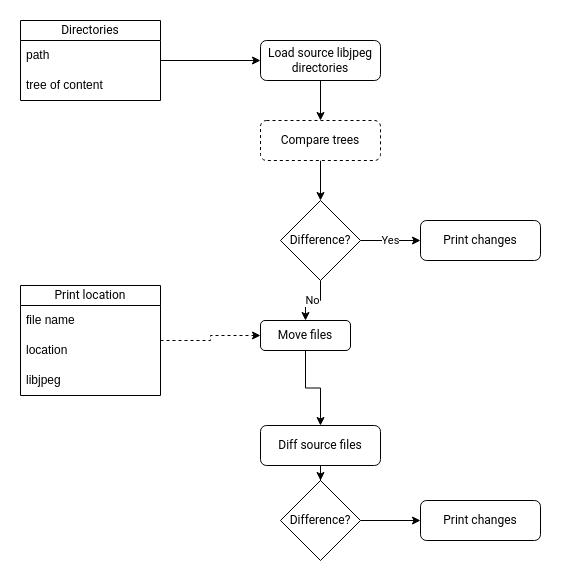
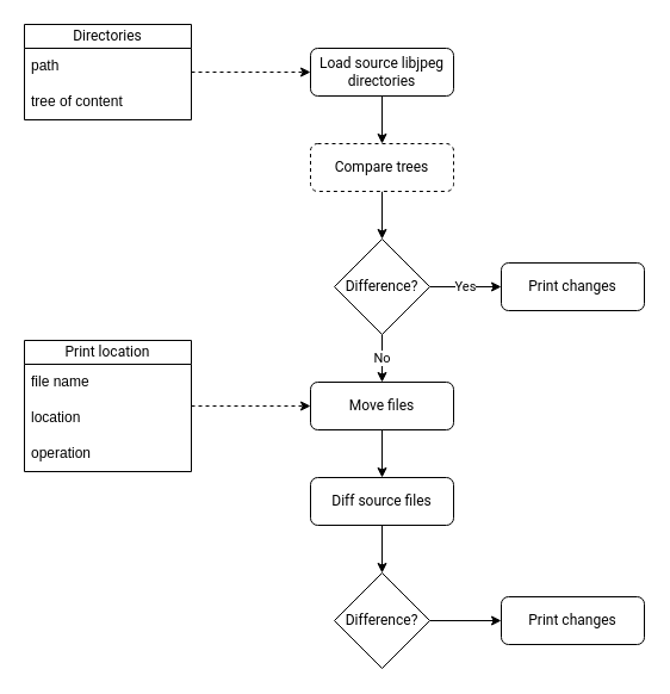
  <mxCell id="0" />
  <mxCell id="1" parent="0" />
  <mxCell id="2" style="edgeStyle=orthogonalEdgeStyle;rounded=0;orthogonalLoop=1;jettySize=auto;html=1;entryX=0.5;entryY=0;entryDx=0;entryDy=0;" edge="1" parent="1" source="3" target="9"><mxGeometry relative="1" as="geometry" /></mxCell>
  <mxCell id="3" value="Load source libjpeg directories" style="rounded=1;whiteSpace=wrap;html=1;fontFamily=Roboto;fontSource=https%3A%2F%2Ffonts.googleapis.com%2Fcss%3Ffamily%3DRoboto;" vertex="1" parent="1"><mxGeometry x="260" y="40" width="120" height="40" as="geometry" /></mxCell>
- <mxCell id="4" style="edgeStyle=orthogonalEdgeStyle;rounded=0;orthogonalLoop=1;jettySize=auto;html=1;entryX=0;entryY=0.5;entryDx=0;entryDy=0;dashed=0;" edge="1" parent="1" source="5" target="3"><mxGeometry relative="1" as="geometry" /></mxCell>
+ <mxCell id="4" style="edgeStyle=orthogonalEdgeStyle;rounded=0;orthogonalLoop=1;jettySize=auto;html=1;entryX=0;entryY=0.5;entryDx=0;entryDy=0;dashed=1;" edge="1" parent="1" source="5" target="3"><mxGeometry relative="1" as="geometry" /></mxCell>
  <mxCell id="5" value="Directories" style="swimlane;fontStyle=0;childLayout=stackLayout;horizontal=1;startSize=20;horizontalStack=0;resizeParent=1;resizeParentMax=0;resizeLast=0;collapsible=1;marginBottom=0;whiteSpace=wrap;html=1;fontFamily=Roboto;fontSource=https%3A%2F%2Ffonts.googleapis.com%2Fcss%3Ffamily%3DRoboto;" vertex="1" parent="1"><mxGeometry x="20" y="20" width="140" height="80" as="geometry" /></mxCell>
  <mxCell id="6" value="path" style="text;strokeColor=none;fillColor=none;align=left;verticalAlign=middle;spacingLeft=4;spacingRight=4;overflow=hidden;points=[[0,0.5],[1,0.5]];portConstraint=eastwest;rotatable=0;whiteSpace=wrap;html=1;" vertex="1" parent="5"><mxGeometry y="20" width="140" height="30" as="geometry" /></mxCell>
  <mxCell id="7" value="tree of content" style="text;strokeColor=none;fillColor=none;align=left;verticalAlign=middle;spacingLeft=4;spacingRight=4;overflow=hidden;points=[[0,0.5],[1,0.5]];portConstraint=eastwest;rotatable=0;whiteSpace=wrap;html=1;" vertex="1" parent="5"><mxGeometry y="50" width="140" height="30" as="geometry" /></mxCell>
  <mxCell id="8" style="edgeStyle=orthogonalEdgeStyle;rounded=0;orthogonalLoop=1;jettySize=auto;html=1;entryX=0.5;entryY=0;entryDx=0;entryDy=0;" edge="1" parent="1" source="9" target="12"><mxGeometry relative="1" as="geometry" /></mxCell>
  <mxCell id="9" value="Compare trees" style="rounded=1;whiteSpace=wrap;html=1;fontFamily=Roboto;fontSource=https%3A%2F%2Ffonts.googleapis.com%2Fcss%3Ffamily%3DRoboto;dashed=1;" vertex="1" parent="1"><mxGeometry x="260" y="120" width="120" height="40" as="geometry" /></mxCell>
  <mxCell id="10" value="Yes" style="edgeStyle=orthogonalEdgeStyle;rounded=0;orthogonalLoop=1;jettySize=auto;html=1;entryX=0;entryY=0.5;entryDx=0;entryDy=0;fontFamily=Roboto;fontSource=https%3A%2F%2Ffonts.googleapis.com%2Fcss%3Ffamily%3DRoboto;" edge="1" parent="1" source="12" target="13"><mxGeometry relative="1" as="geometry" /></mxCell>
  <mxCell id="11" value="No" style="edgeStyle=orthogonalEdgeStyle;rounded=0;orthogonalLoop=1;jettySize=auto;html=1;entryX=0.5;entryY=0;entryDx=0;entryDy=0;fontFamily=Roboto;fontSource=https%3A%2F%2Ffonts.googleapis.com%2Fcss%3Ffamily%3DRoboto;" edge="1" parent="1" source="12" target="15"><mxGeometry relative="1" as="geometry" /></mxCell>
  <mxCell id="12" value="Difference?" style="rhombus;whiteSpace=wrap;html=1;fontFamily=Roboto;fontSource=https%3A%2F%2Ffonts.googleapis.com%2Fcss%3Ffamily%3DRoboto;" vertex="1" parent="1"><mxGeometry x="280" y="200" width="80" height="80" as="geometry" /></mxCell>
  <mxCell id="13" value="Print changes" style="rounded=1;whiteSpace=wrap;html=1;fontFamily=Roboto;fontSource=https%3A%2F%2Ffonts.googleapis.com%2Fcss%3Ffamily%3DRoboto;" vertex="1" parent="1"><mxGeometry x="420" y="220" width="120" height="40" as="geometry" /></mxCell>
  <mxCell id="14" style="edgeStyle=orthogonalEdgeStyle;rounded=0;orthogonalLoop=1;jettySize=auto;html=1;entryX=0.5;entryY=0;entryDx=0;entryDy=0;" edge="1" parent="1" source="15" target="22"><mxGeometry relative="1" as="geometry" /></mxCell>
- <mxCell id="15" value="Move files" style="rounded=1;whiteSpace=wrap;html=1;fontFamily=Roboto;fontSource=https%3A%2F%2Ffonts.googleapis.com%2Fcss%3Ffamily%3DRoboto;" vertex="1" parent="1"><mxGeometry x="260" y="320" width="90" height="30" as="geometry" /></mxCell>
+ <mxCell id="15" value="Move files" style="rounded=1;whiteSpace=wrap;html=1;fontFamily=Roboto;fontSource=https%3A%2F%2Ffonts.googleapis.com%2Fcss%3Ffamily%3DRoboto;" vertex="1" parent="1"><mxGeometry x="260" y="320" width="120" height="40" as="geometry" /></mxCell>
  <mxCell id="16" style="edgeStyle=orthogonalEdgeStyle;rounded=0;orthogonalLoop=1;jettySize=auto;html=1;entryX=0;entryY=0.5;entryDx=0;entryDy=0;dashed=1;" edge="1" parent="1" source="17" target="15"><mxGeometry relative="1" as="geometry" /></mxCell>
  <mxCell id="17" value="Print location" style="swimlane;fontStyle=0;childLayout=stackLayout;horizontal=1;startSize=20;horizontalStack=0;resizeParent=1;resizeParentMax=0;resizeLast=0;collapsible=1;marginBottom=0;whiteSpace=wrap;html=1;fontFamily=Roboto;fontSource=https%3A%2F%2Ffonts.googleapis.com%2Fcss%3Ffamily%3DRoboto;" vertex="1" parent="1"><mxGeometry x="20" y="285" width="140" height="110" as="geometry" /></mxCell>
  <mxCell id="18" value="file name" style="text;strokeColor=none;fillColor=none;align=left;verticalAlign=middle;spacingLeft=4;spacingRight=4;overflow=hidden;points=[[0,0.5],[1,0.5]];portConstraint=eastwest;rotatable=0;whiteSpace=wrap;html=1;" vertex="1" parent="17"><mxGeometry y="20" width="140" height="30" as="geometry" /></mxCell>
  <mxCell id="19" value="location" style="text;strokeColor=none;fillColor=none;align=left;verticalAlign=middle;spacingLeft=4;spacingRight=4;overflow=hidden;points=[[0,0.5],[1,0.5]];portConstraint=eastwest;rotatable=0;whiteSpace=wrap;html=1;" vertex="1" parent="17"><mxGeometry y="50" width="140" height="30" as="geometry" /></mxCell>
- <mxCell id="20" value="libjpeg" style="text;strokeColor=none;fillColor=none;align=left;verticalAlign=middle;spacingLeft=4;spacingRight=4;overflow=hidden;points=[[0,0.5],[1,0.5]];portConstraint=eastwest;rotatable=0;whiteSpace=wrap;html=1;" vertex="1" parent="17"><mxGeometry y="80" width="140" height="30" as="geometry" /></mxCell>
+ <mxCell id="20" value="operation" style="text;strokeColor=none;fillColor=none;align=left;verticalAlign=middle;spacingLeft=4;spacingRight=4;overflow=hidden;points=[[0,0.5],[1,0.5]];portConstraint=eastwest;rotatable=0;whiteSpace=wrap;html=1;" vertex="1" parent="17"><mxGeometry y="80" width="140" height="30" as="geometry" /></mxCell>
  <mxCell id="21" style="edgeStyle=orthogonalEdgeStyle;rounded=0;orthogonalLoop=1;jettySize=auto;html=1;entryX=0.5;entryY=0;entryDx=0;entryDy=0;" edge="1" parent="1" source="22" target="24"><mxGeometry relative="1" as="geometry" /></mxCell>
- <mxCell id="22" value="Diff source files" style="rounded=1;whiteSpace=wrap;html=1;fontFamily=Roboto;fontSource=https%3A%2F%2Ffonts.googleapis.com%2Fcss%3Ffamily%3DRoboto;" vertex="1" parent="1"><mxGeometry x="260" y="425" width="120" height="40" as="geometry" /></mxCell>
+ <mxCell id="22" value="Diff source files" style="rounded=1;whiteSpace=wrap;html=1;fontFamily=Roboto;fontSource=https%3A%2F%2Ffonts.googleapis.com%2Fcss%3Ffamily%3DRoboto;" vertex="1" parent="1"><mxGeometry x="260" y="400" width="120" height="40" as="geometry" /></mxCell>
  <mxCell id="23" style="edgeStyle=orthogonalEdgeStyle;rounded=0;orthogonalLoop=1;jettySize=auto;html=1;entryX=0;entryY=0.5;entryDx=0;entryDy=0;fontFamily=Roboto;fontSource=https%3A%2F%2Ffonts.googleapis.com%2Fcss%3Ffamily%3DRoboto;" edge="1" parent="1" source="24" target="25"><mxGeometry relative="1" as="geometry" /></mxCell>
  <mxCell id="24" value="Difference?" style="rhombus;whiteSpace=wrap;html=1;fontFamily=Roboto;fontSource=https%3A%2F%2Ffonts.googleapis.com%2Fcss%3Ffamily%3DRoboto;" vertex="1" parent="1"><mxGeometry x="280" y="480" width="80" height="80" as="geometry" /></mxCell>
  <mxCell id="25" value="Print changes" style="rounded=1;whiteSpace=wrap;html=1;fontFamily=Roboto;fontSource=https%3A%2F%2Ffonts.googleapis.com%2Fcss%3Ffamily%3DRoboto;" vertex="1" parent="1"><mxGeometry x="420" y="500" width="120" height="40" as="geometry" /></mxCell>
